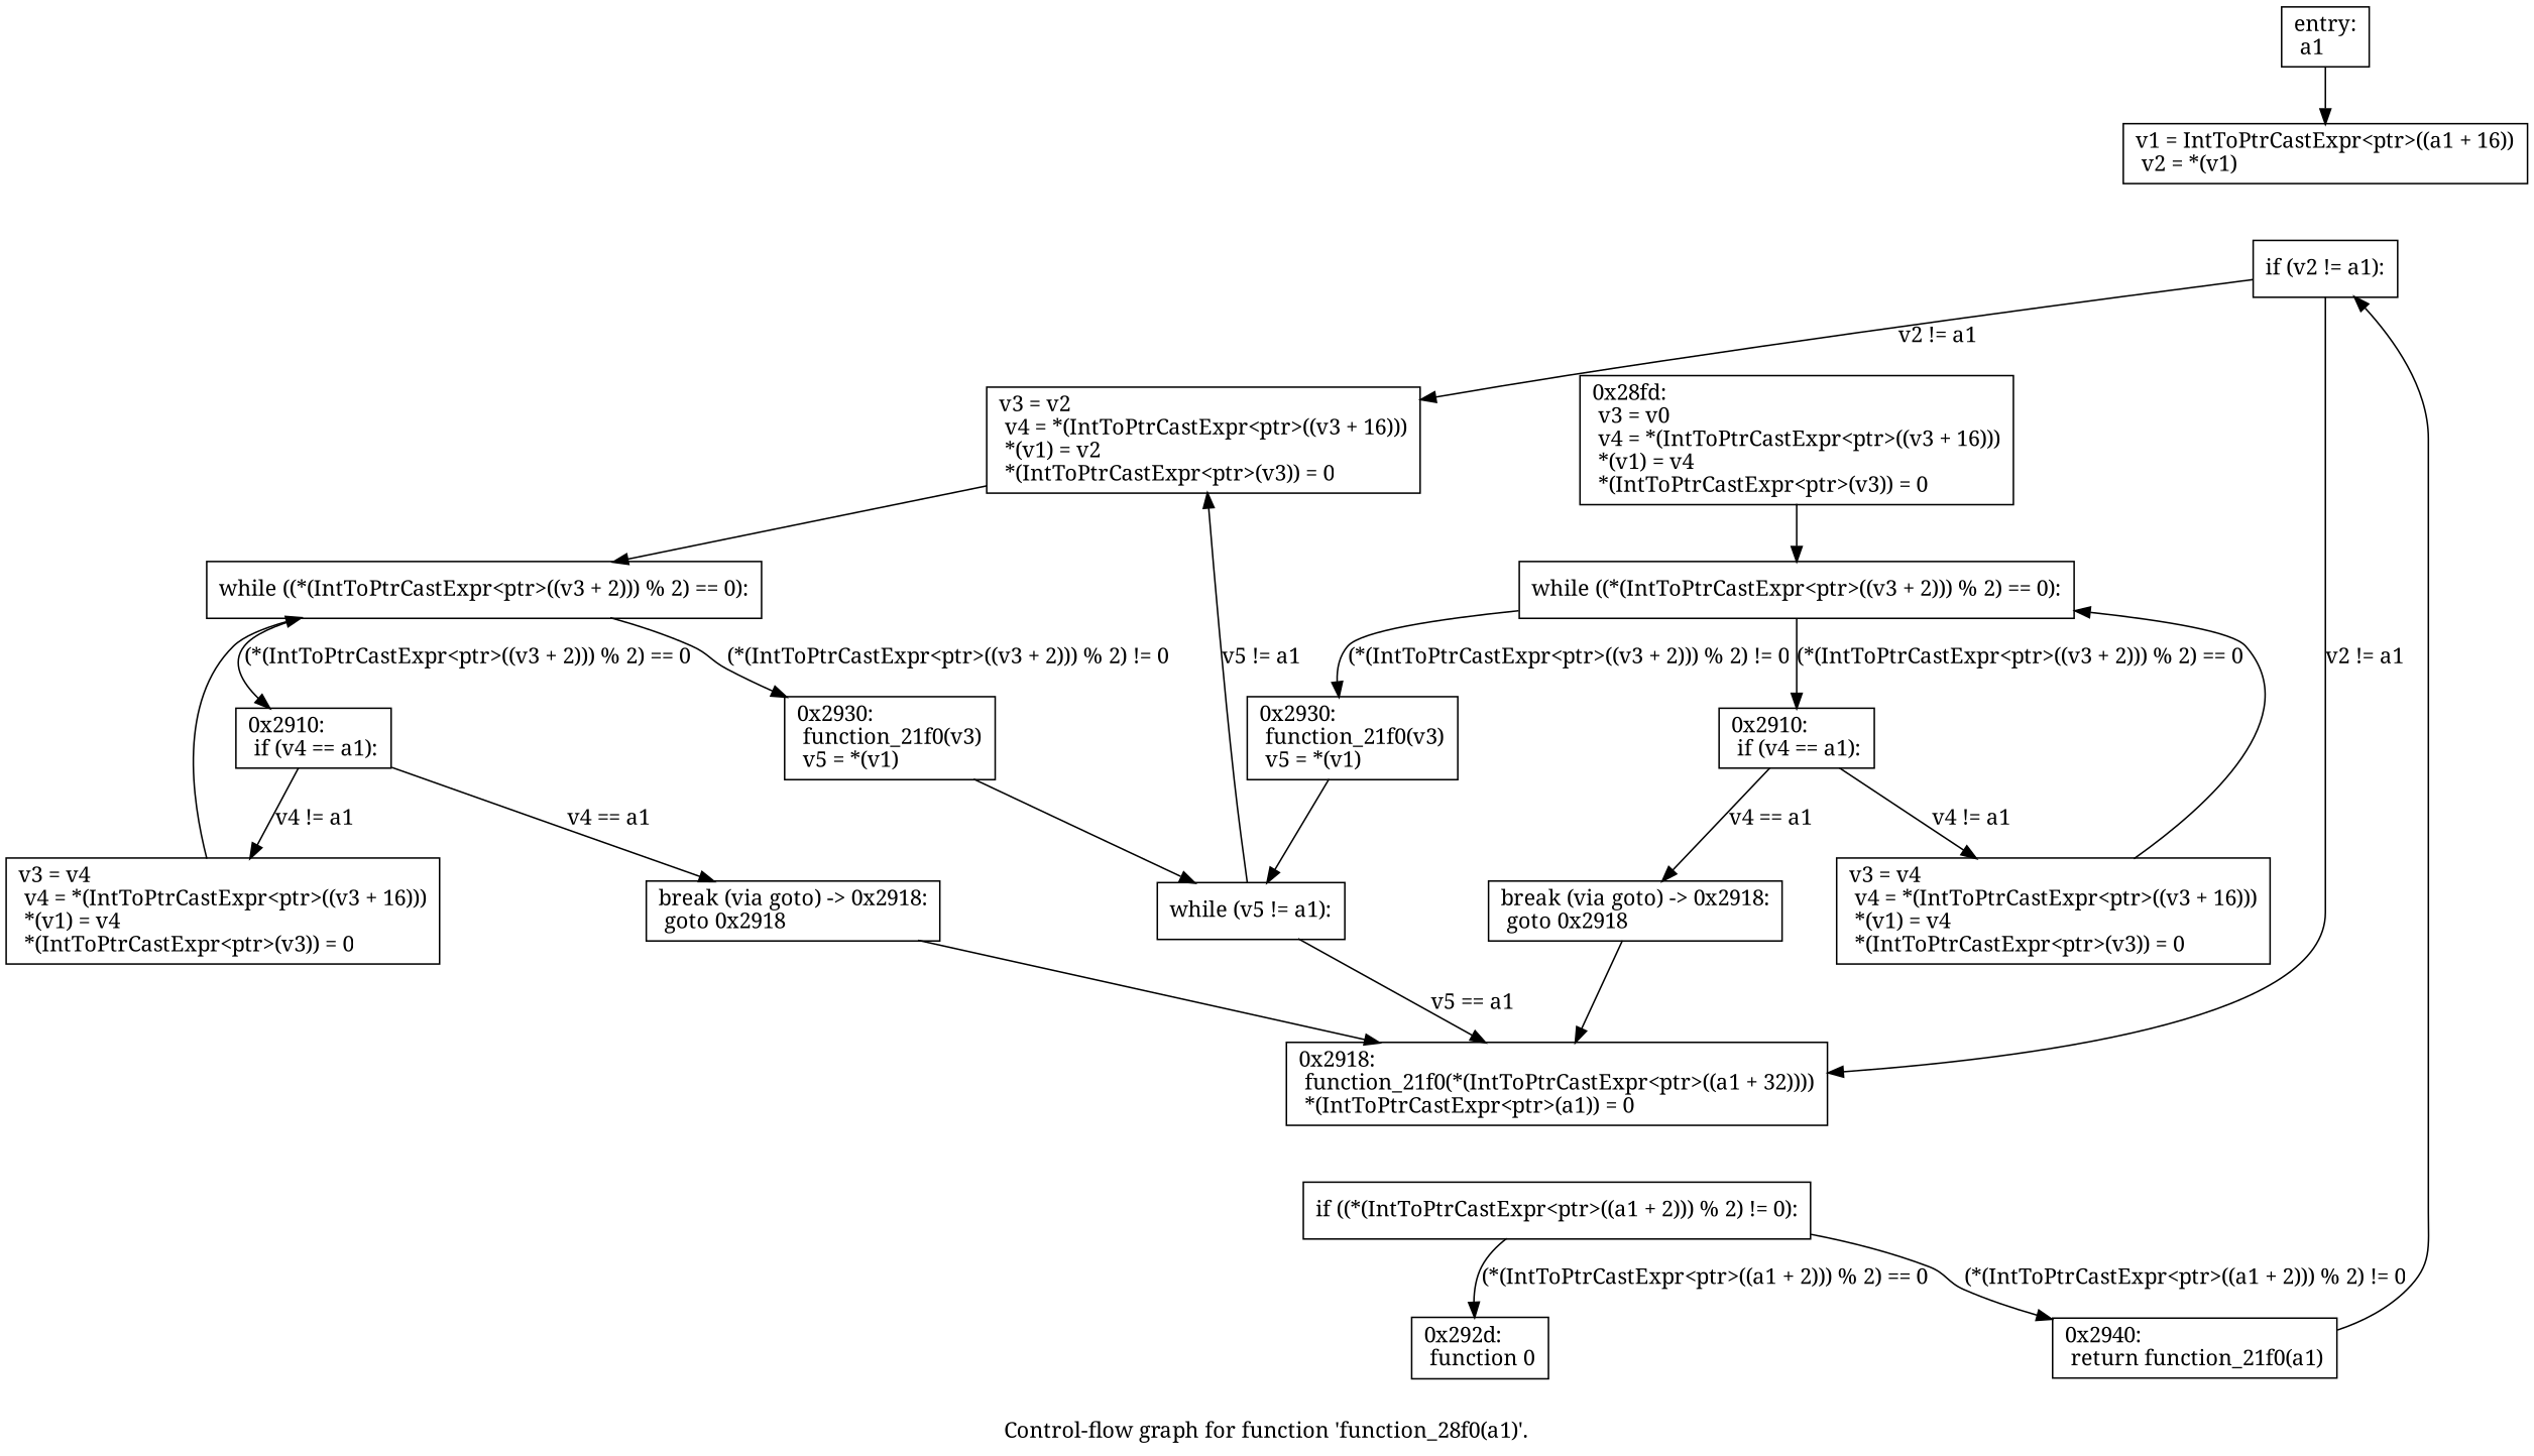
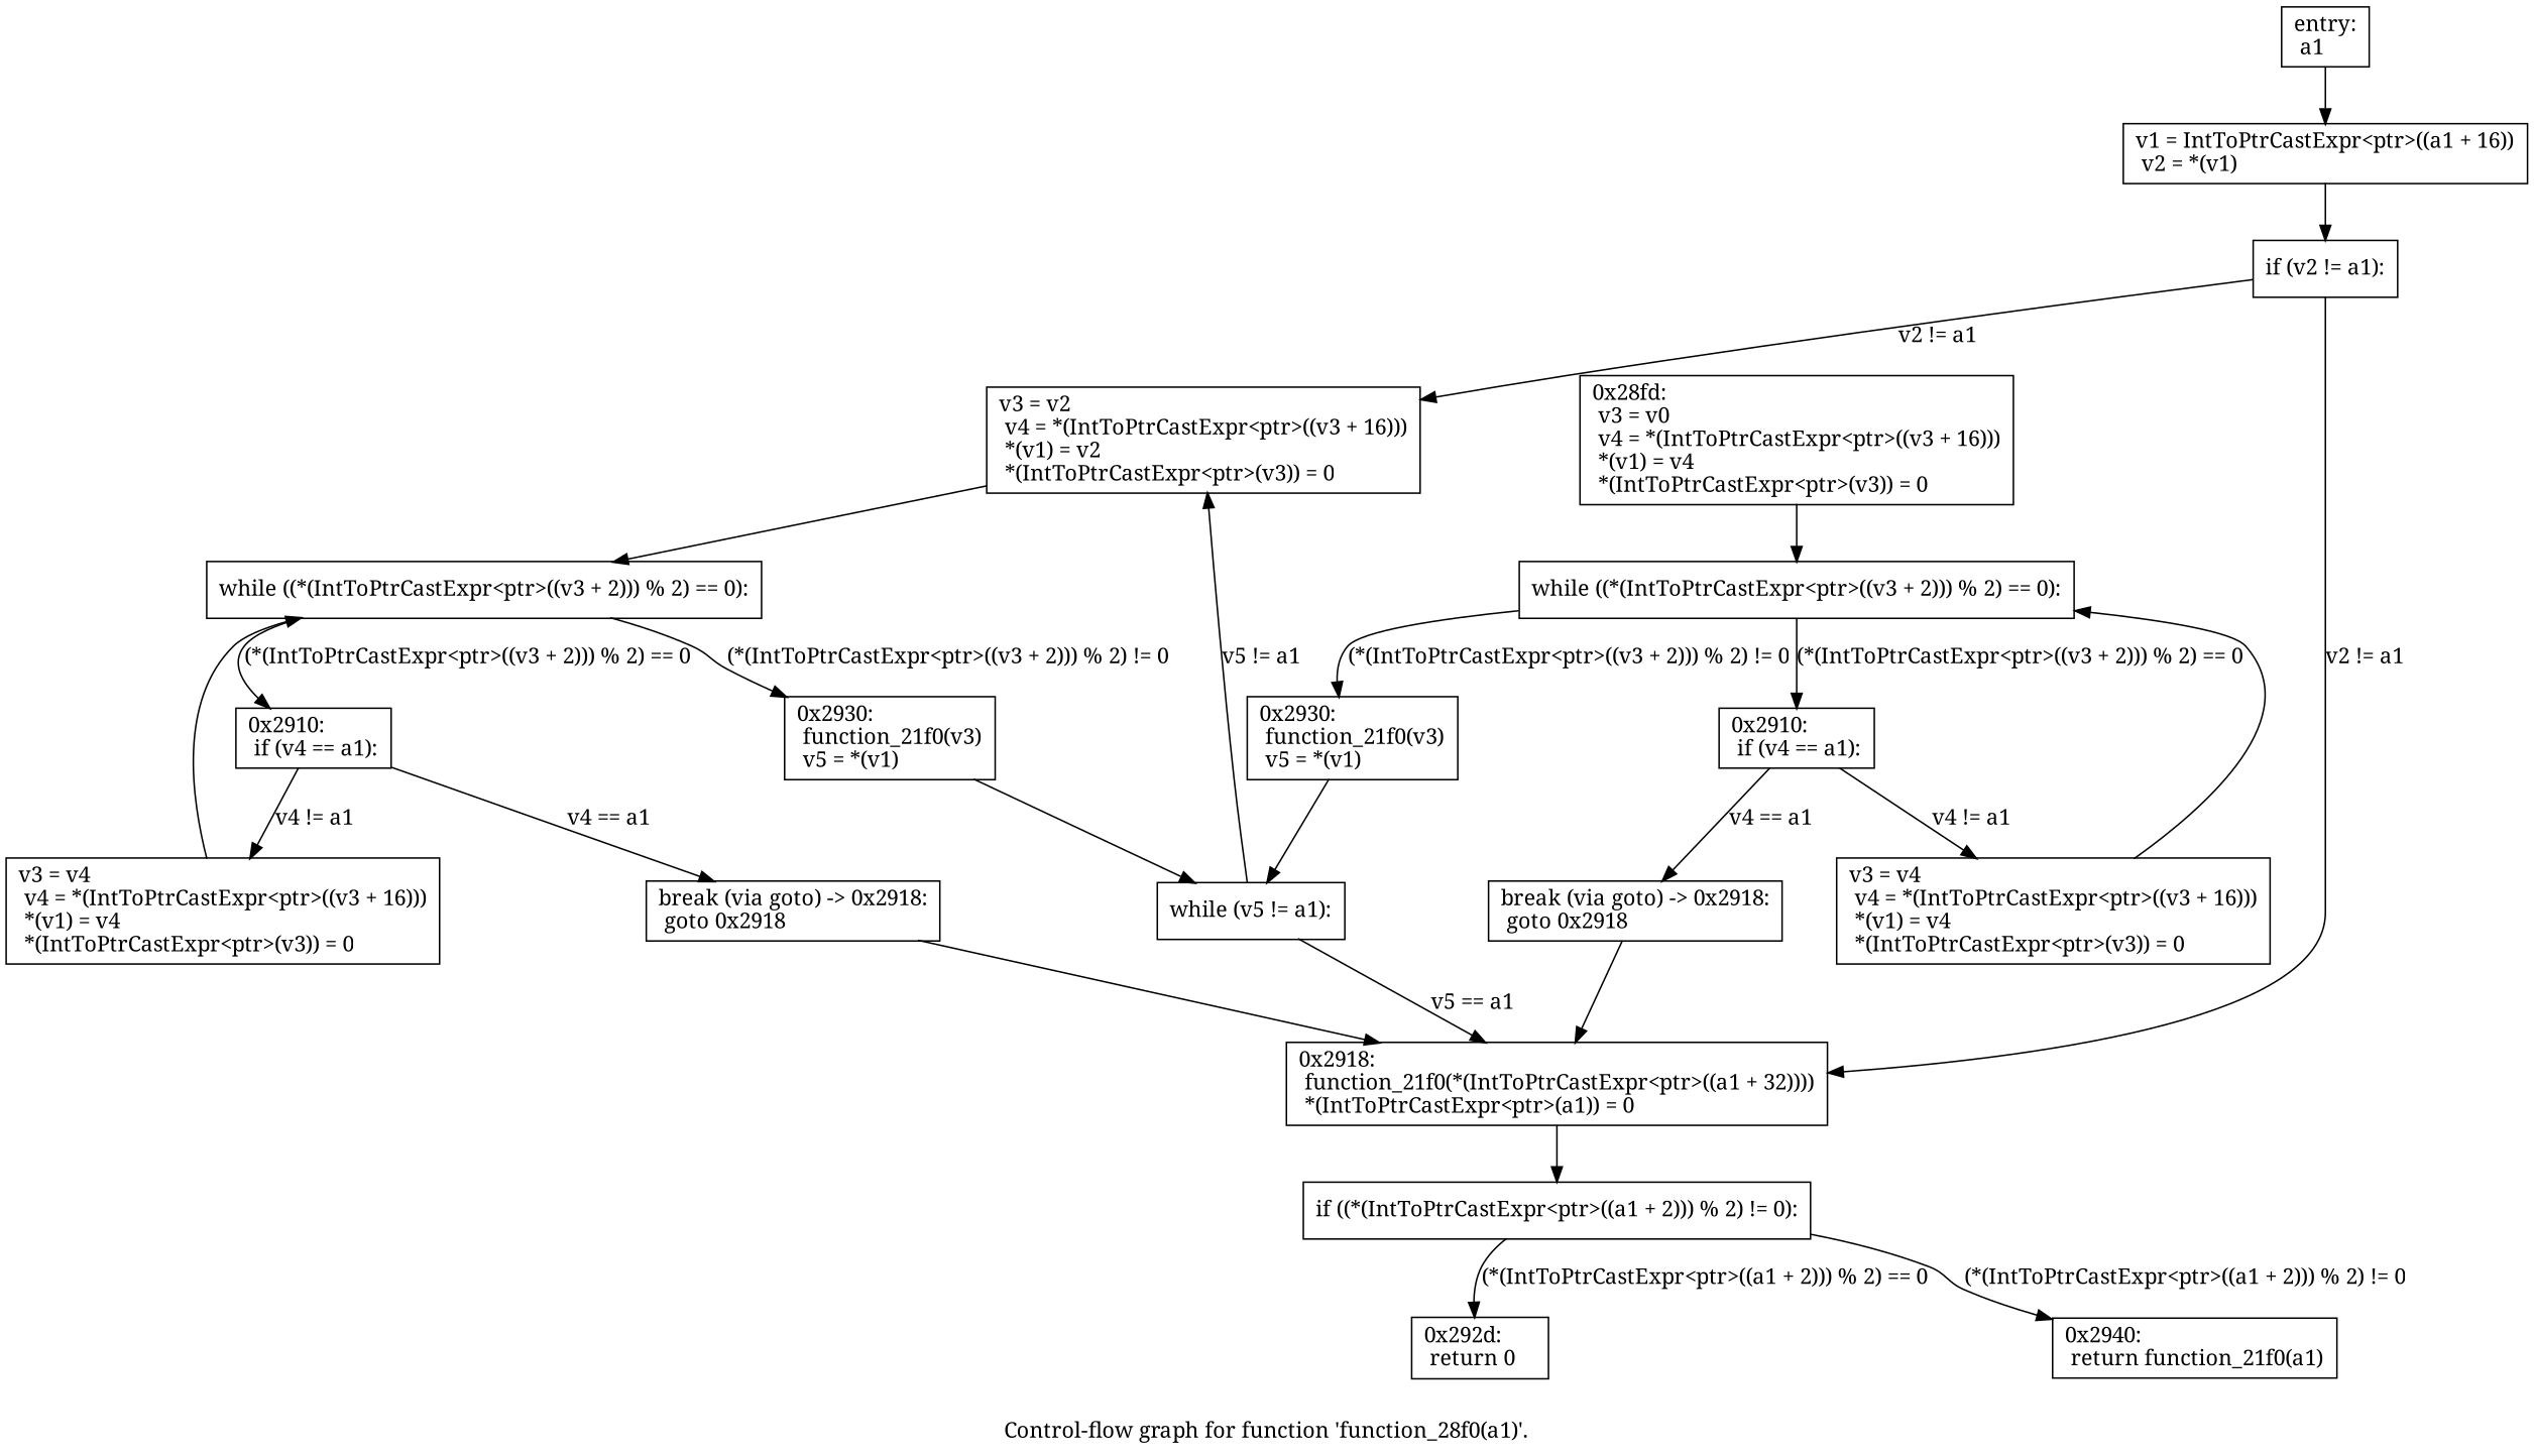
  digraph {
    fontname="Noto Serif"
    label="Control-flow graph for function 'function_28f0(a1)'."
    node [fontname="Noto Serif" shape=record]
    edge [fontname="Noto Serif"]
    n1 [label="{entry:\l  a1\l}"]
    n2 [label="{  v1 = IntToPtrCastExpr\<ptr\>((a1 + 16))\l  v2 = *(v1)\l}"]
    n3 [label="{  if (v2 != a1):\l}"]
    n4 [label="{  v3 = v2\l  v4 = *(IntToPtrCastExpr\<ptr\>((v3 + 16)))\l  *(v1) = v2\l  *(IntToPtrCastExpr\<ptr\>(v3)) = 0\l}"]
    n5 [label="{0x2918:\l  function_21f0(*(IntToPtrCastExpr\<ptr\>((a1 + 32))))\l  *(IntToPtrCastExpr\<ptr\>(a1)) = 0\l}"]
    n6 [label="{  while ((*(IntToPtrCastExpr\<ptr\>((v3 + 2))) % 2) == 0):\l}"]
    n7 [label="{  if ((*(IntToPtrCastExpr\<ptr\>((a1 + 2))) % 2) != 0):\l}"]
    n8 [label="{0x2910:\l  if (v4 == a1):\l}"]
    n9 [label="{0x2930:\l  function_21f0(v3)\l  v5 = *(v1)\l}"]
    n10 [label="{0x2940:\l  return function_21f0(a1)\l}"]
-   n11 [label="{0x292d:\l  function 0\l}"]
+   n11 [label="{0x292d:\l  return 0\l}"]
    n12 [label="{break (via goto) -\> 0x2918:\l  goto 0x2918\l}"]
    n13 [label="{  v3 = v4\l  v4 = *(IntToPtrCastExpr\<ptr\>((v3 + 16)))\l  *(v1) = v4\l  *(IntToPtrCastExpr\<ptr\>(v3)) = 0\l}"]
    n14 [label="{  while (v5 != a1):\l}"]
    n15 [label="{0x28fd:\l  v3 = v0\l  v4 = *(IntToPtrCastExpr\<ptr\>((v3 + 16)))\l  *(v1) = v4\l  *(IntToPtrCastExpr\<ptr\>(v3)) = 0\l}"]
    n16 [label="{  while ((*(IntToPtrCastExpr\<ptr\>((v3 + 2))) % 2) == 0):\l}"]
    n17 [label="{0x2910:\l  if (v4 == a1):\l}"]
    n18 [label="{0x2930:\l  function_21f0(v3)\l  v5 = *(v1)\l}"]
    n19 [label="{break (via goto) -\> 0x2918:\l  goto 0x2918\l}"]
    n20 [label="{  v3 = v4\l  v4 = *(IntToPtrCastExpr\<ptr\>((v3 + 16)))\l  *(v1) = v4\l  *(IntToPtrCastExpr\<ptr\>(v3)) = 0\l}"]
    n1 -> n2
-   n10 -> n3
+   n2 -> n3
    n3 -> n4 [label="v2 != a1"]
    n3 -> n5 [label="v2 != a1"]
    n4 -> n6
+   n5 -> n7
    n6 -> n8 [label="(*(IntToPtrCastExpr\<ptr\>((v3 + 2))) % 2) == 0"]
    n6 -> n9 [label="(*(IntToPtrCastExpr\<ptr\>((v3 + 2))) % 2) != 0"]
    n7 -> n10 [label="(*(IntToPtrCastExpr\<ptr\>((a1 + 2))) % 2) != 0"]
    n7 -> n11 [label="(*(IntToPtrCastExpr\<ptr\>((a1 + 2))) % 2) == 0"]
    n8 -> n12 [label="v4 == a1"]
    n8 -> n13 [label="v4 != a1"]
    n9 -> n14
    n12 -> n5
    n13 -> n6
    n14 -> n4 [label="v5 != a1"]
    n14 -> n5 [label="v5 == a1"]
    n15 -> n16
    n16 -> n17 [label="(*(IntToPtrCastExpr\<ptr\>((v3 + 2))) % 2) == 0"]
    n16 -> n18 [label="(*(IntToPtrCastExpr\<ptr\>((v3 + 2))) % 2) != 0"]
    n17 -> n19 [label="v4 == a1"]
    n17 -> n20 [label="v4 != a1"]
    n18 -> n14
    n19 -> n5
    n20 -> n16
  }
